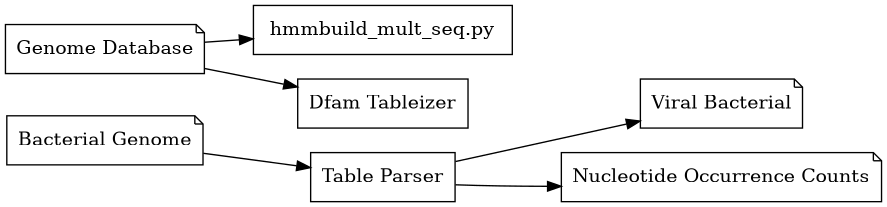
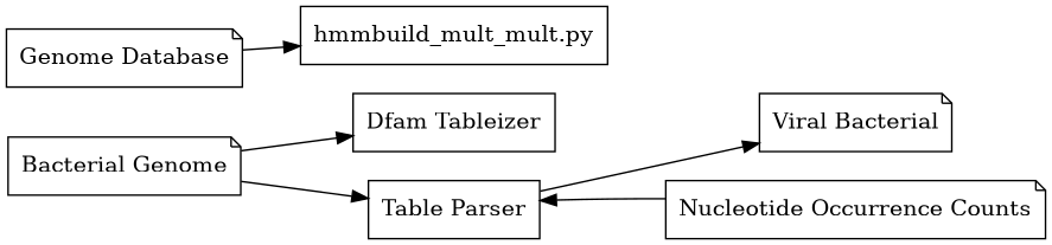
  strict digraph {
    rankdir=LR
    node [fillcolor=red shape=note]
    n1 [label="Genome Database"]
-   n2 [label="hmmbuild_mult_seq.py" shape=box]
+   n2 [label="hmmbuild_mult_mult.py" shape=box]
    n3 [label="Dfam Tableizer" shape=box]
    n4 [label="Bacterial Genome"]
    n5 [label="Table Parser" shape=box]
    n6 [label="Viral Bacterial"]
    n7 [label="Nucleotide Occurrence Counts"]
    n1 -> n2
-   n1 -> n3
+   n4 -> n3
    n4 -> n5
    n5 -> n6
-   n5 -> n7
+   n7 -> n5
  }
